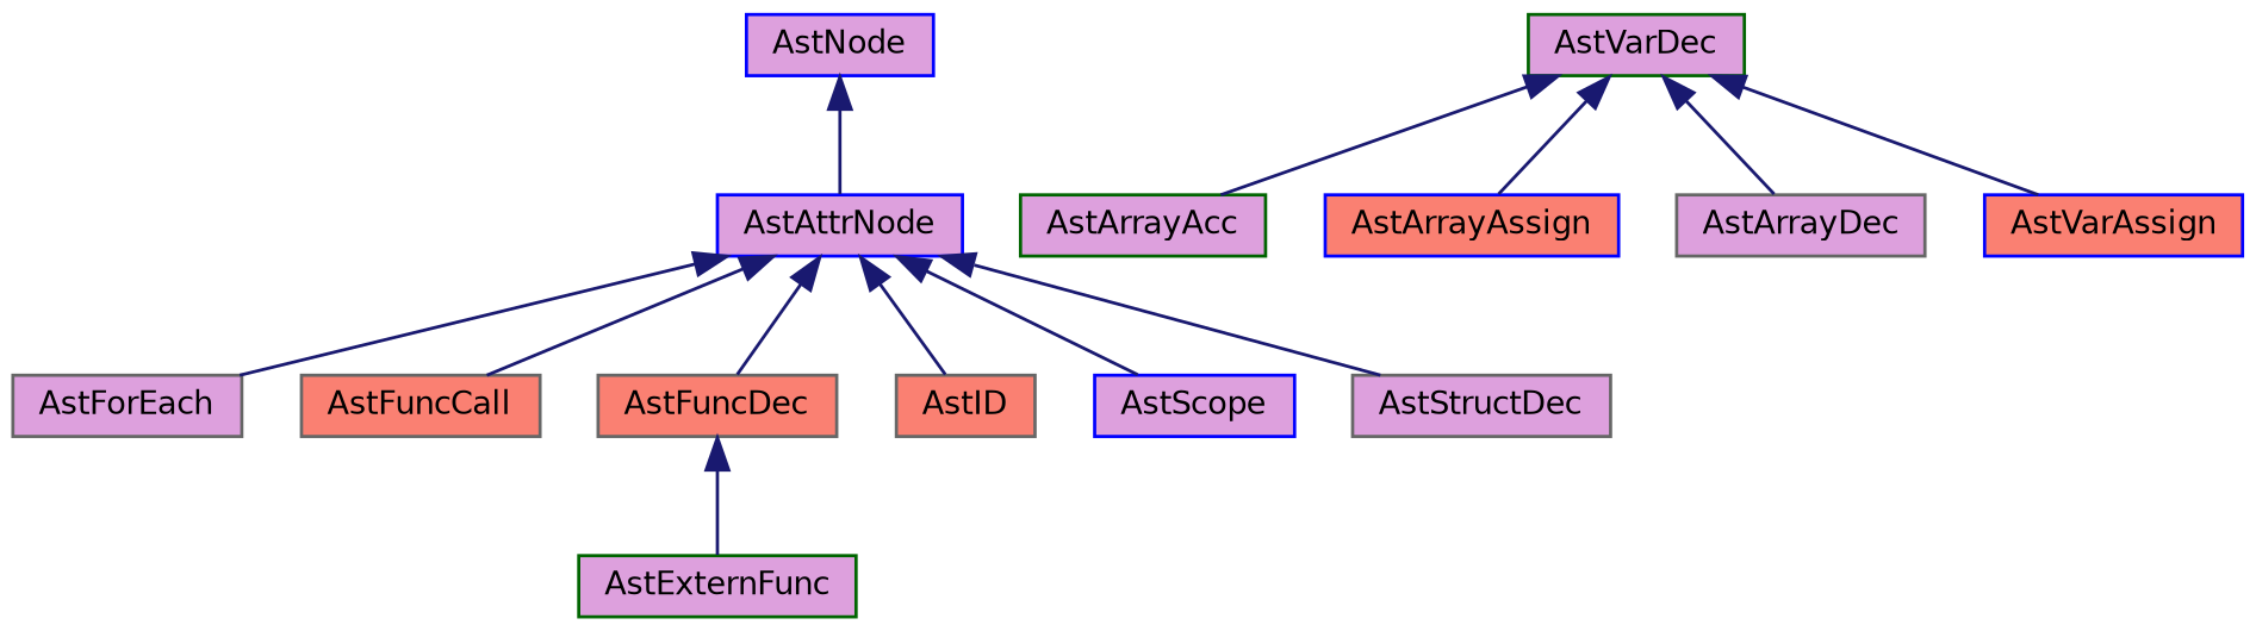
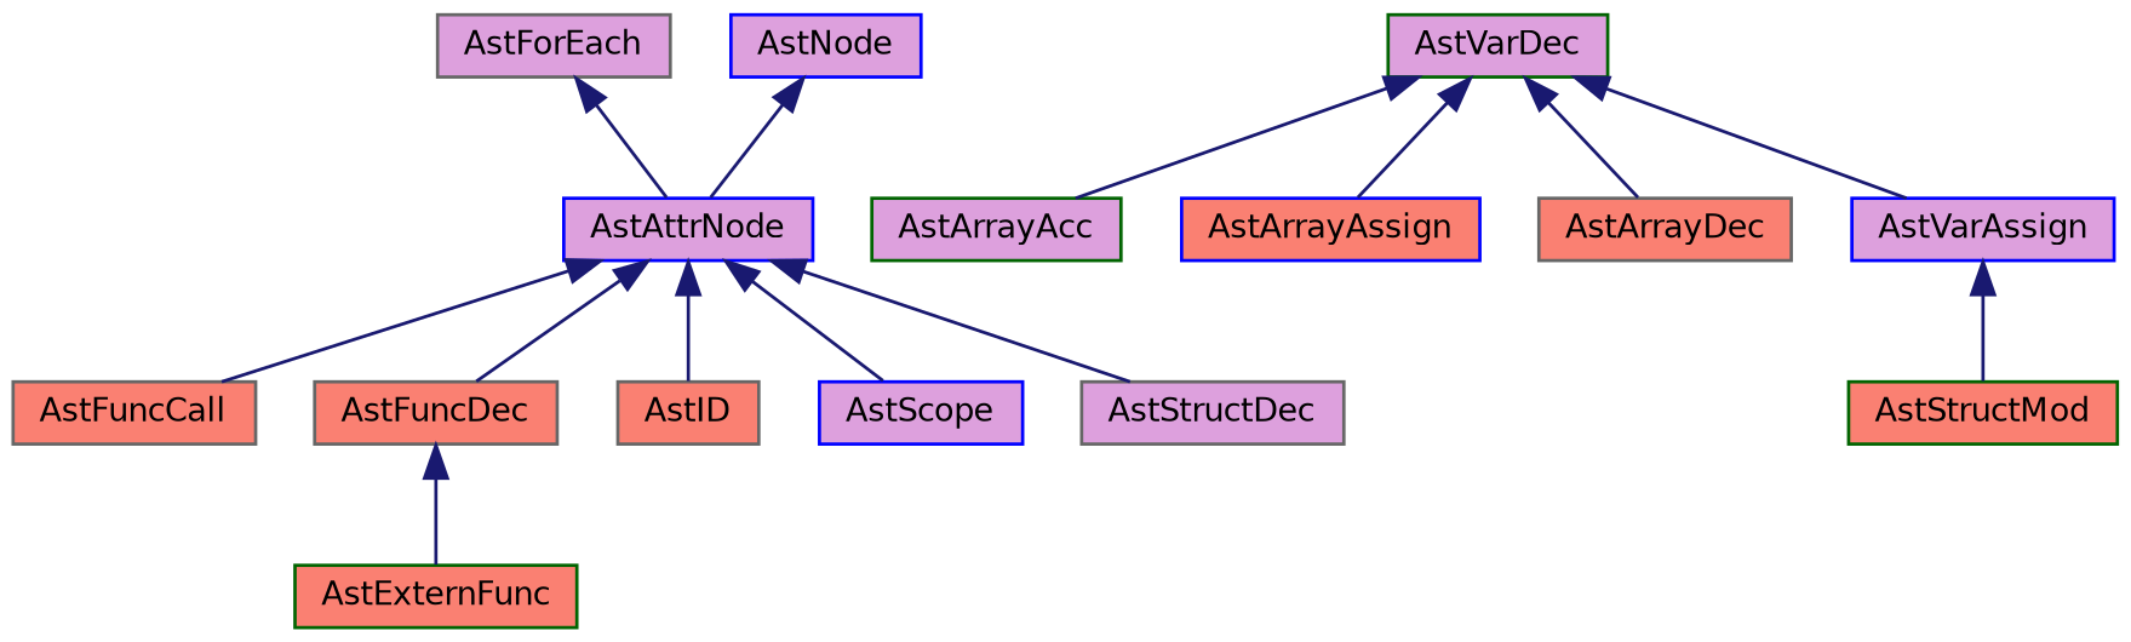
  digraph {
    node [color=gray40 fillcolor=salmon fontname=Helvetica fontsize=10 shape=record style=filled]
    edge [color=midnightblue dir=back fontname=Helvetica fontsize=10 labelfontname=Helvetica labelfontsize=10 style=solid]
    n1 [color=blue fillcolor=plum fontcolor=black height=0.2 label=AstAttrNode width=0.4]
    n2 [fillcolor=plum height=0.2 label=AstForEach width=0.4]
    n3 [height=0.2 label=AstFuncCall width=0.4]
    n4 [height=0.2 label=AstFuncDec width=0.4]
    n5 [height=0.2 label=AstID width=0.4]
    n6 [color=blue fillcolor=plum height=0.2 label=AstScope width=0.4]
    n7 [fillcolor=plum height=0.2 label=AstStructDec width=0.4]
-   n8 [color=darkgreen fillcolor=plum height=0.2 label=AstExternFunc width=0.4]
+   n8 [color=darkgreen height=0.2 label=AstExternFunc width=0.4]
    n9 [color=darkgreen fillcolor=plum height=0.2 label=AstVarDec width=0.4]
    n10 [color=darkgreen fillcolor=plum height=0.2 label=AstArrayAcc width=0.4]
    n11 [color=blue height=0.2 label=AstArrayAssign width=0.4]
-   n12 [fillcolor=plum height=0.2 label=AstArrayDec width=0.4]
-   n13 [color=blue height=0.2 label=AstVarAssign width=0.4]
+   n12 [height=0.2 label=AstArrayDec width=0.4]
+   n13 [color=blue fillcolor=plum height=0.2 label=AstVarAssign width=0.4]
    n14 [color=blue fillcolor=plum height=0.2 label=AstNode width=0.4]
-   n1 -> n2
+   n15 [color=darkgreen height=0.2 label=AstStructMod width=0.4]
+   n2 -> n1
    n1 -> n3
    n1 -> n4
    n1 -> n5
    n1 -> n6
    n1 -> n7
    n4 -> n8
    n9 -> n10
    n9 -> n11
    n9 -> n12
    n9 -> n13
+   n13 -> n15
    n14 -> n1
  }
